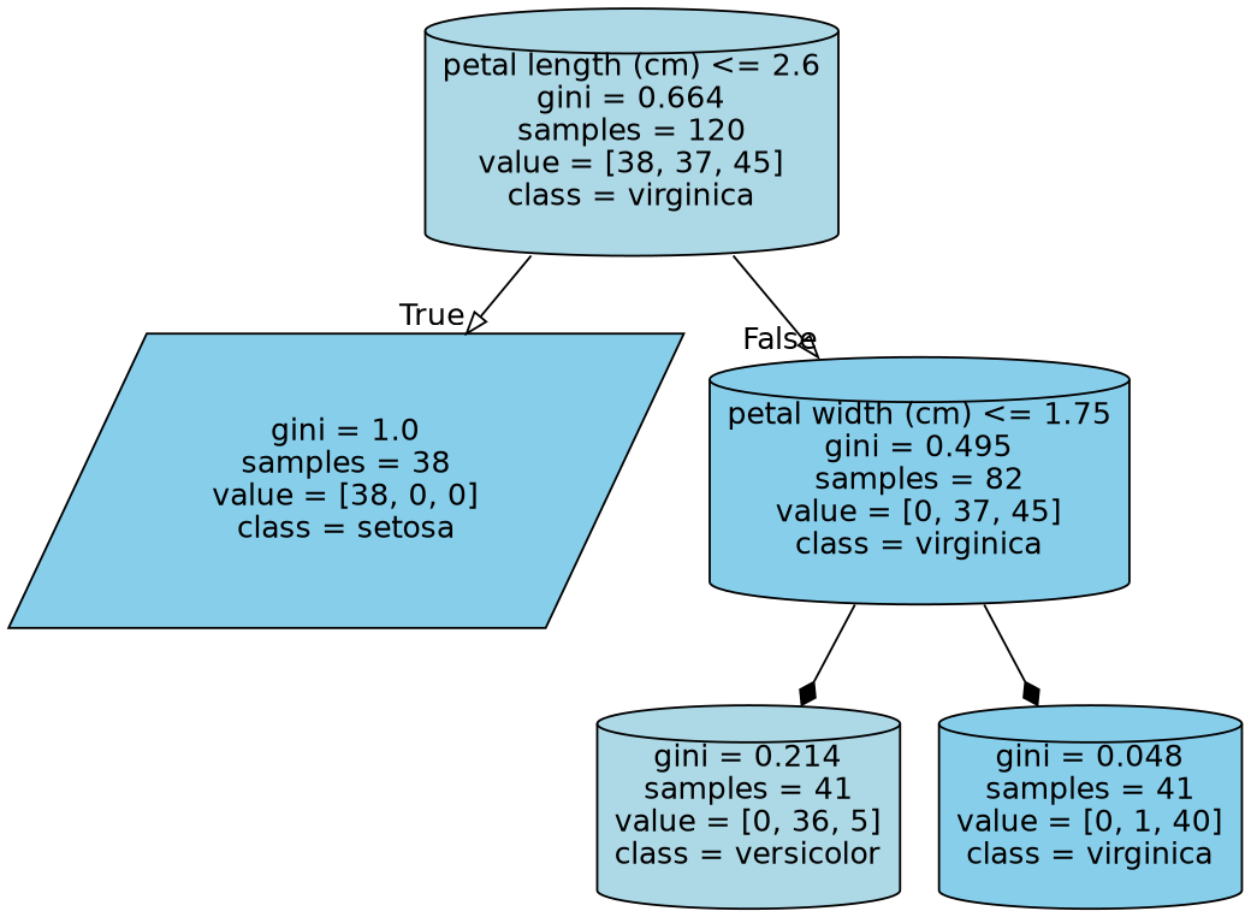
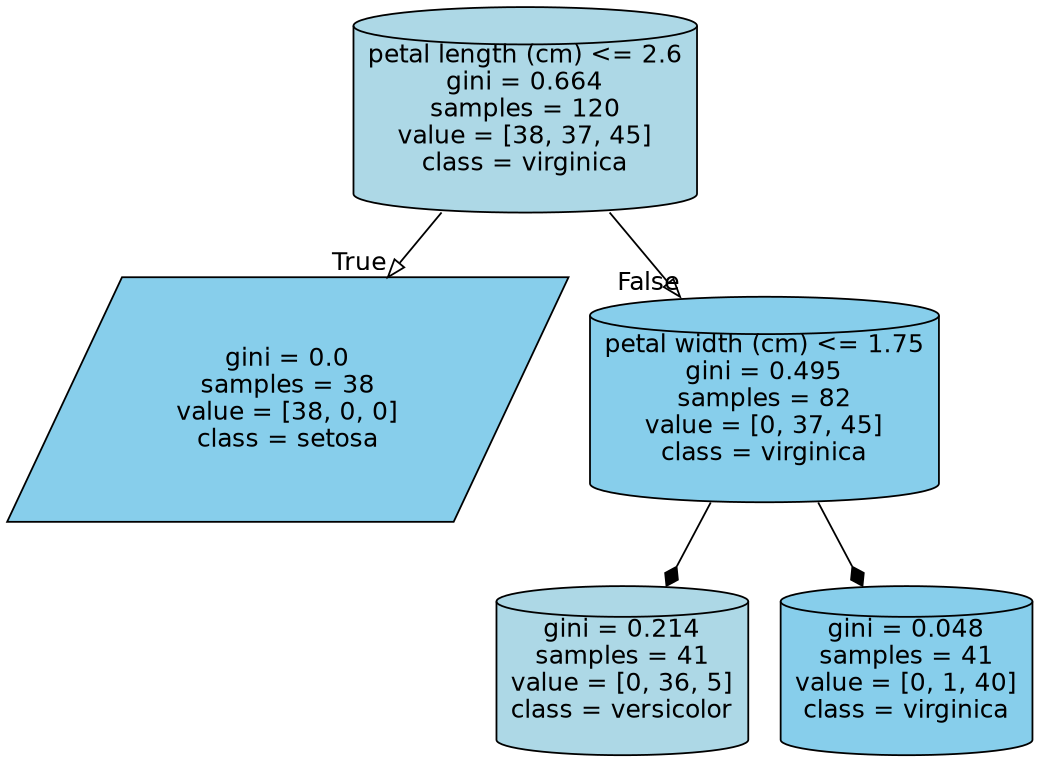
  digraph {
    node [color=black fillcolor=skyblue fontname=helvetica shape=cylinder style=filled]
    edge [fontname=helvetica arrowhead=onormal]
    n1 [fillcolor=lightblue label="petal length (cm) <= 2.6\ngini = 0.664\nsamples = 120\nvalue = [38, 37, 45]\nclass = virginica"]
-   n2 [label="gini = 1.0\nsamples = 38\nvalue = [38, 0, 0]\nclass = setosa" shape=parallelogram]
+   n2 [label="gini = 0.0\nsamples = 38\nvalue = [38, 0, 0]\nclass = setosa" shape=parallelogram]
    n3 [label="petal width (cm) <= 1.75\ngini = 0.495\nsamples = 82\nvalue = [0, 37, 45]\nclass = virginica"]
    n4 [fillcolor=lightblue label="gini = 0.214\nsamples = 41\nvalue = [0, 36, 5]\nclass = versicolor"]
    n5 [label="gini = 0.048\nsamples = 41\nvalue = [0, 1, 40]\nclass = virginica"]
    n1 -> n2 [headlabel=True labelangle=45 labeldistance=2.5]
    n1 -> n3 [headlabel=False labelangle=-45 labeldistance=2.5]
    n3 -> n4 [arrowhead=diamond]
    n3 -> n5 [arrowhead=diamond]
  }
